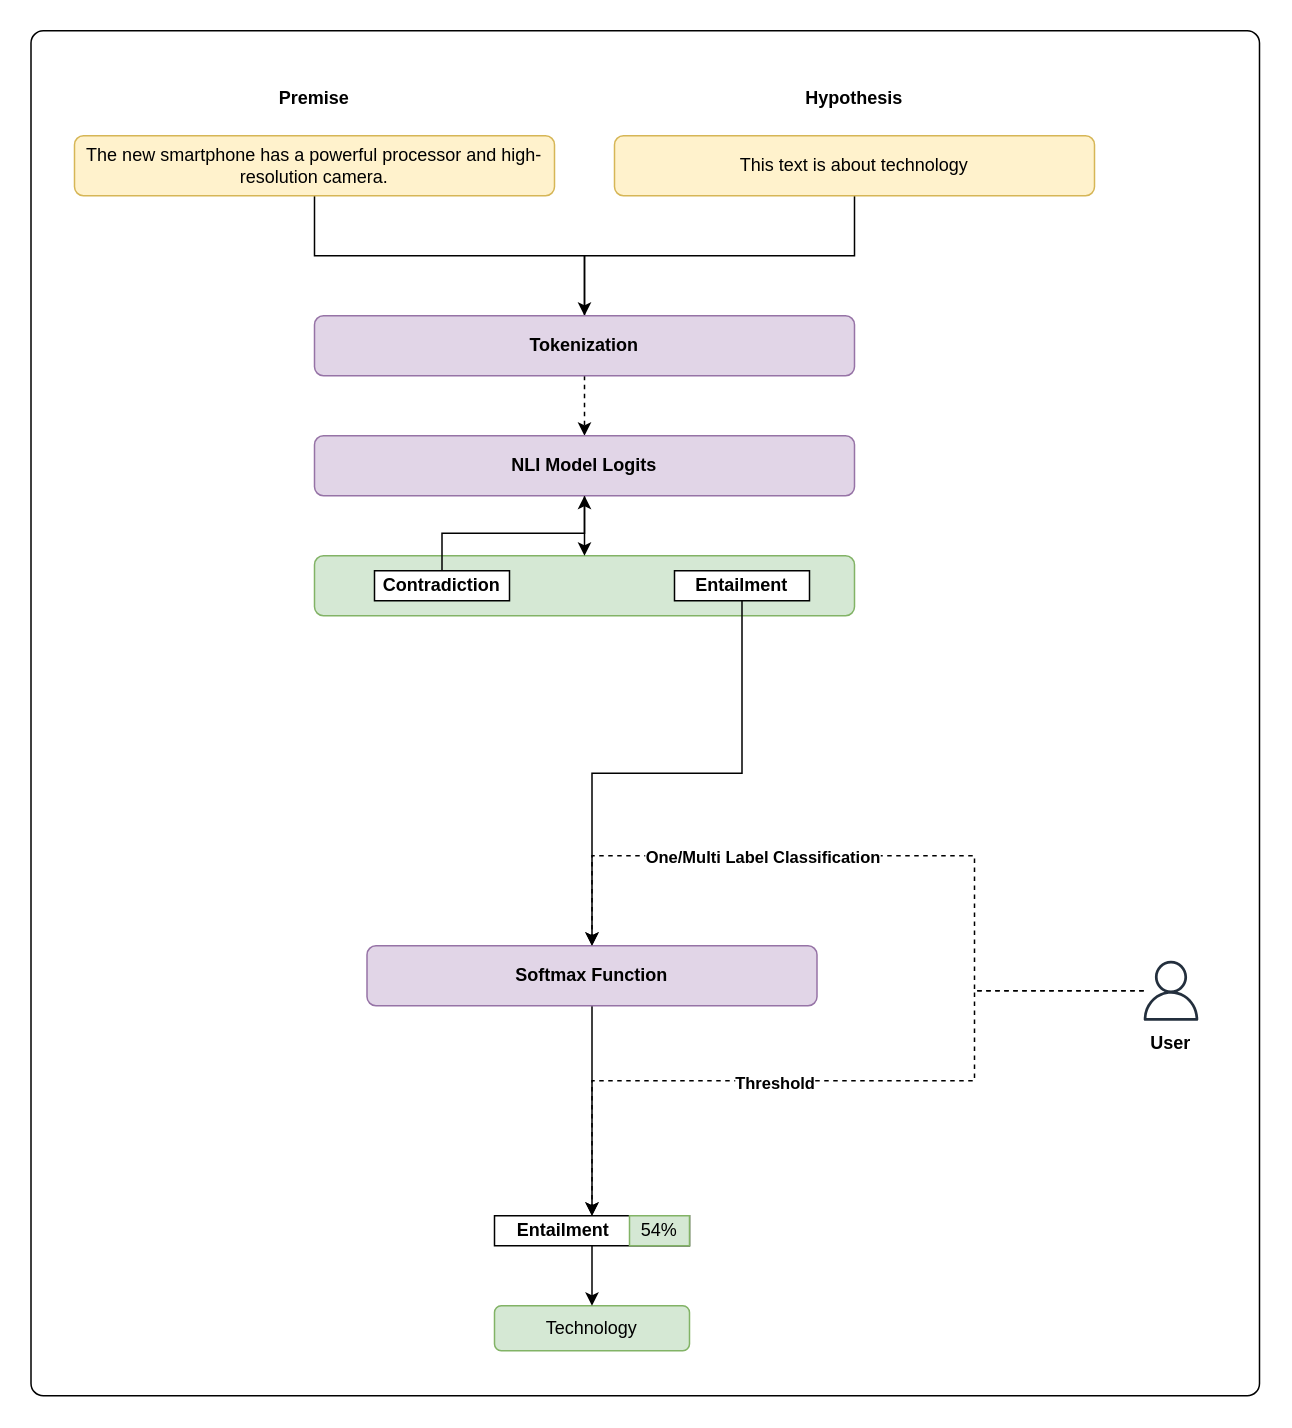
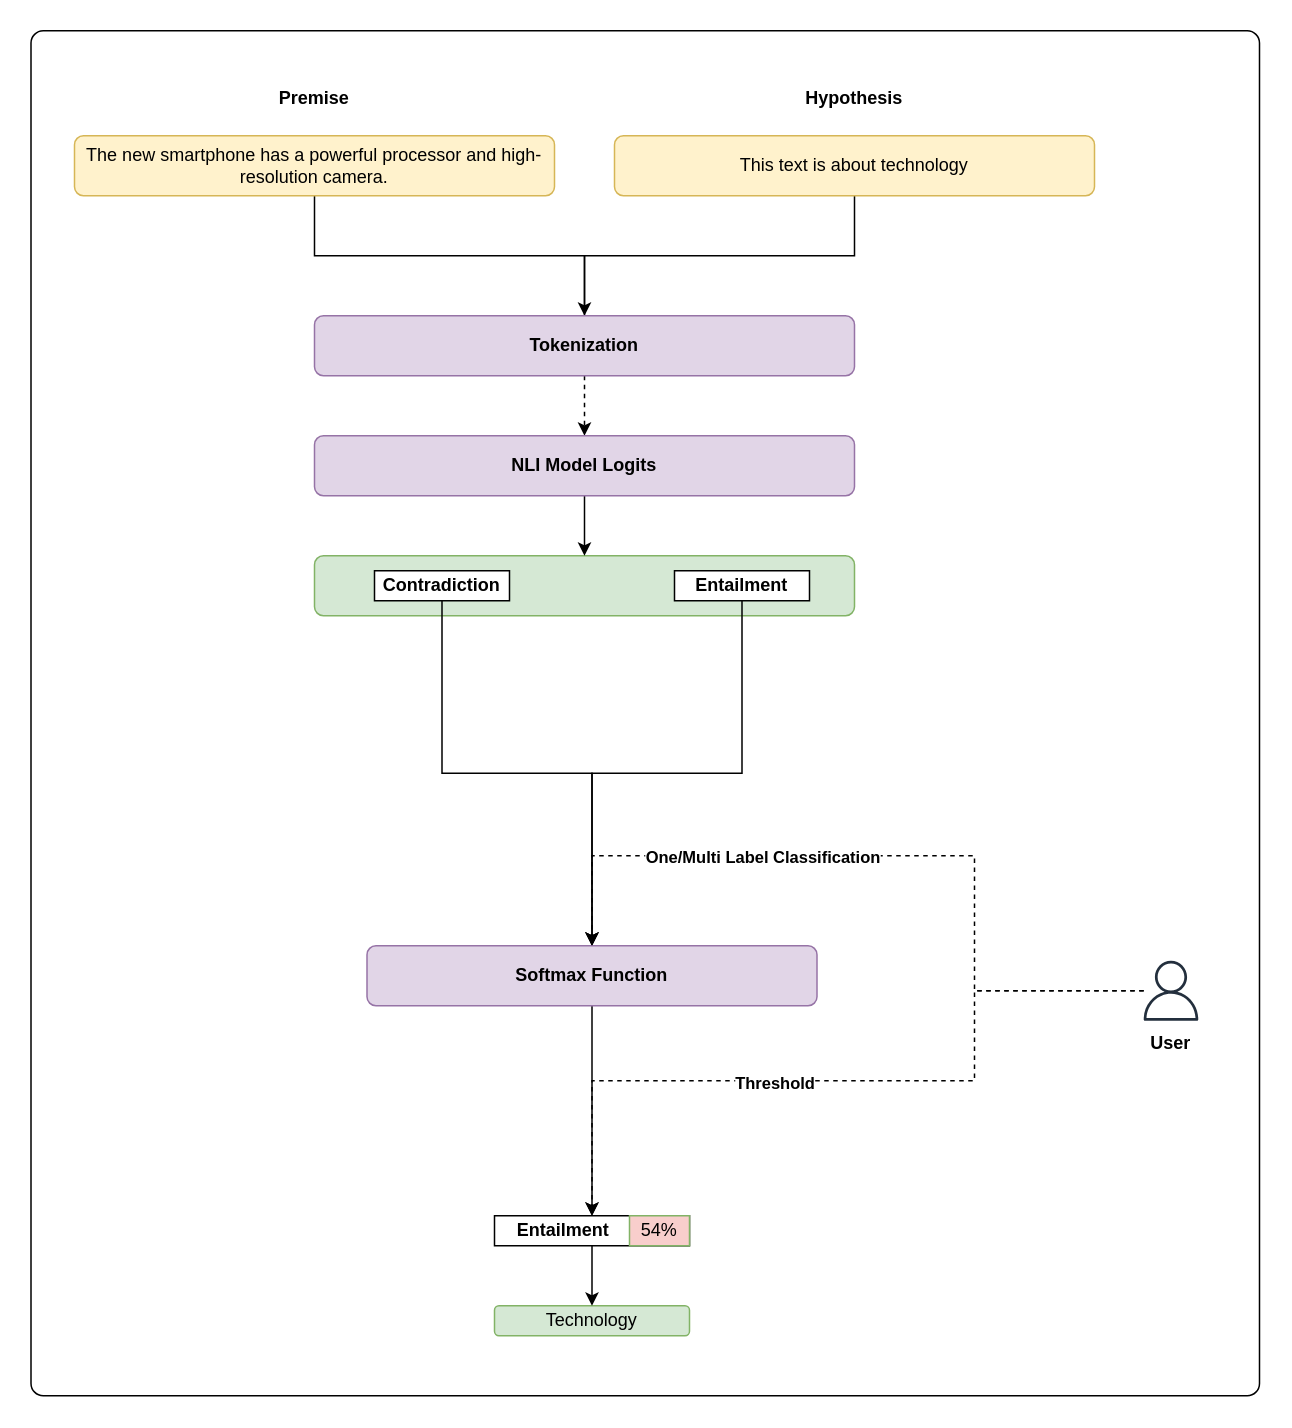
  <mxCell id="0" />
  <mxCell id="1" parent="0" />
  <mxCell id="2" value="" style="group" vertex="1" connectable="0" parent="1"><mxGeometry x="20" y="20" width="819" height="910" as="geometry" /></mxCell>
  <mxCell id="3" value="" style="rounded=1;whiteSpace=wrap;html=1;arcSize=1;" vertex="1" parent="2"><mxGeometry width="819" height="910" as="geometry" /></mxCell>
  <mxCell id="4" value="" style="group" vertex="1" connectable="0" parent="2"><mxGeometry x="29" y="30" width="770" height="850" as="geometry" /></mxCell>
  <mxCell id="5" value="" style="rounded=1;whiteSpace=wrap;html=1;fillColor=#d5e8d4;strokeColor=#82b366;" vertex="1" parent="4"><mxGeometry x="160" y="320" width="360" height="40" as="geometry" /></mxCell>
  <mxCell id="6" style="edgeStyle=orthogonalEdgeStyle;rounded=0;orthogonalLoop=1;jettySize=auto;html=1;entryX=0.5;entryY=0;entryDx=0;entryDy=0;" edge="1" parent="4" source="7" target="11"><mxGeometry relative="1" as="geometry" /></mxCell>
  <mxCell id="7" value="The new smartphone has a powerful processor and high-resolution camera." style="rounded=1;whiteSpace=wrap;html=1;fillColor=#fff2cc;strokeColor=#d6b656;" vertex="1" parent="4"><mxGeometry y="40" width="320" height="40" as="geometry" /></mxCell>
  <mxCell id="8" style="edgeStyle=orthogonalEdgeStyle;rounded=0;orthogonalLoop=1;jettySize=auto;html=1;entryX=0.5;entryY=0;entryDx=0;entryDy=0;endArrow=none;" edge="1" parent="4" source="9" target="11"><mxGeometry relative="1" as="geometry" /></mxCell>
  <mxCell id="9" value="This text is about technology" style="rounded=1;whiteSpace=wrap;html=1;fillColor=#fff2cc;strokeColor=#d6b656;" vertex="1" parent="4"><mxGeometry x="360" y="40" width="320" height="40" as="geometry" /></mxCell>
  <mxCell id="10" style="edgeStyle=orthogonalEdgeStyle;rounded=0;orthogonalLoop=1;jettySize=auto;html=1;entryX=0.5;entryY=0;entryDx=0;entryDy=0;dashed=1;" edge="1" parent="4" source="11" target="13"><mxGeometry relative="1" as="geometry" /></mxCell>
  <mxCell id="11" value="&lt;b&gt;Tokenization&lt;/b&gt;" style="rounded=1;whiteSpace=wrap;html=1;fillColor=#e1d5e7;strokeColor=#9673a6;" vertex="1" parent="4"><mxGeometry x="160" y="160" width="360" height="40" as="geometry" /></mxCell>
  <mxCell id="12" style="edgeStyle=orthogonalEdgeStyle;rounded=0;orthogonalLoop=1;jettySize=auto;html=1;entryX=0.5;entryY=0;entryDx=0;entryDy=0;" edge="1" parent="4" source="13" target="5"><mxGeometry relative="1" as="geometry" /></mxCell>
  <mxCell id="13" value="&lt;b&gt;NLI Model Logits&lt;/b&gt;" style="rounded=1;whiteSpace=wrap;html=1;fillColor=#e1d5e7;strokeColor=#9673a6;" vertex="1" parent="4"><mxGeometry x="160" y="240" width="360" height="40" as="geometry" /></mxCell>
- <mxCell id="14" style="edgeStyle=orthogonalEdgeStyle;rounded=0;orthogonalLoop=1;jettySize=auto;html=1;" edge="1" parent="4" source="15" target="13"><mxGeometry relative="1" as="geometry" /></mxCell>
+ <mxCell id="14" style="edgeStyle=orthogonalEdgeStyle;rounded=0;orthogonalLoop=1;jettySize=auto;html=1;" edge="1" parent="4" source="15" target="19"><mxGeometry relative="1" as="geometry" /></mxCell>
  <mxCell id="15" value="&lt;b&gt;Contradiction&lt;/b&gt;" style="rounded=0;whiteSpace=wrap;html=1;" vertex="1" parent="4"><mxGeometry x="200" y="330" width="90" height="20" as="geometry" /></mxCell>
  <mxCell id="16" style="edgeStyle=orthogonalEdgeStyle;rounded=0;orthogonalLoop=1;jettySize=auto;html=1;entryX=0.5;entryY=0;entryDx=0;entryDy=0;" edge="1" parent="4" source="17" target="19"><mxGeometry relative="1" as="geometry" /></mxCell>
  <mxCell id="17" value="&lt;b&gt;Entailment&lt;/b&gt;" style="rounded=0;whiteSpace=wrap;html=1;" vertex="1" parent="4"><mxGeometry x="400" y="330" width="90" height="20" as="geometry" /></mxCell>
  <mxCell id="18" style="edgeStyle=orthogonalEdgeStyle;rounded=0;orthogonalLoop=1;jettySize=auto;html=1;" edge="1" parent="4" source="19"><mxGeometry relative="1" as="geometry"><mxPoint x="345" y="760" as="targetPoint" /></mxGeometry></mxCell>
  <mxCell id="19" value="&lt;b&gt;Softmax Function&lt;/b&gt;" style="rounded=1;whiteSpace=wrap;html=1;fillColor=#e1d5e7;strokeColor=#9673a6;" vertex="1" parent="4"><mxGeometry x="195" y="580" width="300" height="40" as="geometry" /></mxCell>
  <mxCell id="20" style="edgeStyle=orthogonalEdgeStyle;rounded=0;orthogonalLoop=1;jettySize=auto;html=1;dashed=1;entryX=0.5;entryY=0;entryDx=0;entryDy=0;" edge="1" parent="4" source="24" target="28"><mxGeometry relative="1" as="geometry"><Array as="points"><mxPoint x="600" y="610" /><mxPoint x="600" y="670" /><mxPoint x="345" y="670" /></Array><mxPoint x="345" y="720" as="targetPoint" /></mxGeometry></mxCell>
  <mxCell id="21" value="Threshold" style="edgeLabel;html=1;align=center;verticalAlign=middle;resizable=0;points=[];fontStyle=1" vertex="1" connectable="0" parent="20"><mxGeometry x="0.18" y="1" relative="1" as="geometry"><mxPoint as="offset" /></mxGeometry></mxCell>
  <mxCell id="22" style="edgeStyle=orthogonalEdgeStyle;rounded=0;orthogonalLoop=1;jettySize=auto;html=1;entryX=0.5;entryY=0;entryDx=0;entryDy=0;dashed=1;" edge="1" parent="4" source="24" target="19"><mxGeometry relative="1" as="geometry"><Array as="points"><mxPoint x="600" y="610" /><mxPoint x="600" y="520" /><mxPoint x="345" y="520" /></Array></mxGeometry></mxCell>
  <mxCell id="23" value="&lt;b&gt;One/Multi Label Classification&lt;/b&gt;" style="edgeLabel;html=1;align=center;verticalAlign=middle;resizable=0;points=[];" vertex="1" connectable="0" parent="22"><mxGeometry x="0.328" relative="1" as="geometry"><mxPoint as="offset" /></mxGeometry></mxCell>
  <mxCell id="24" value="" style="sketch=0;outlineConnect=0;fontColor=#232F3E;gradientColor=none;fillColor=#232F3D;strokeColor=none;dashed=0;verticalLabelPosition=bottom;verticalAlign=top;align=center;html=1;fontSize=12;fontStyle=0;aspect=fixed;pointerEvents=1;shape=mxgraph.aws4.user;" vertex="1" parent="4"><mxGeometry x="711" y="590" width="40" height="40" as="geometry" /></mxCell>
  <mxCell id="25" value="&lt;b&gt;Premise&lt;/b&gt;" style="text;html=1;align=center;verticalAlign=middle;whiteSpace=wrap;rounded=0;" vertex="1" parent="4"><mxGeometry x="130" width="60" height="30" as="geometry" /></mxCell>
  <mxCell id="26" value="&lt;b&gt;Hypothesis&lt;/b&gt;" style="text;html=1;align=center;verticalAlign=middle;whiteSpace=wrap;rounded=0;" vertex="1" parent="4"><mxGeometry x="490" width="60" height="30" as="geometry" /></mxCell>
  <mxCell id="27" value="" style="group" vertex="1" connectable="0" parent="4"><mxGeometry x="280" y="760" width="130" height="20" as="geometry" /></mxCell>
  <mxCell id="28" value="&amp;nbsp; &amp;nbsp; &lt;b&gt;Entailment&lt;/b&gt;" style="rounded=0;whiteSpace=wrap;html=1;container=0;align=left;" vertex="1" parent="27"><mxGeometry width="130" height="20" as="geometry" /></mxCell>
- <mxCell id="29" value="54%" style="rounded=0;whiteSpace=wrap;html=1;container=0;fillColor=#d5e8d4;strokeColor=#82b366;" vertex="1" parent="27"><mxGeometry x="90" width="40" height="20" as="geometry" /></mxCell>
- <mxCell id="30" value="Technology" style="rounded=1;whiteSpace=wrap;html=1;fillColor=#d5e8d4;strokeColor=#82b366;" vertex="1" parent="4"><mxGeometry x="280" y="820" width="130" height="30" as="geometry" /></mxCell>
+ <mxCell id="29" value="54%" style="rounded=0;whiteSpace=wrap;html=1;container=0;fillColor=#f8cecc;strokeColor=#82b366;" vertex="1" parent="27"><mxGeometry x="90" width="40" height="20" as="geometry" /></mxCell>
+ <mxCell id="30" value="Technology" style="rounded=1;whiteSpace=wrap;html=1;fillColor=#d5e8d4;strokeColor=#82b366;" vertex="1" parent="4"><mxGeometry x="280" y="820" width="130" height="20" as="geometry" /></mxCell>
  <mxCell id="31" style="edgeStyle=orthogonalEdgeStyle;rounded=0;orthogonalLoop=1;jettySize=auto;html=1;entryX=0.5;entryY=0;entryDx=0;entryDy=0;" edge="1" parent="4" source="28" target="30"><mxGeometry relative="1" as="geometry" /></mxCell>
  <mxCell id="32" value="&lt;b&gt;User&lt;/b&gt;" style="text;html=1;align=center;verticalAlign=middle;whiteSpace=wrap;rounded=0;" vertex="1" parent="4"><mxGeometry x="701" y="630" width="60" height="30" as="geometry" /></mxCell>
